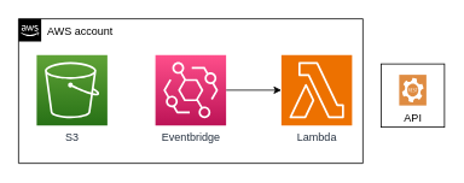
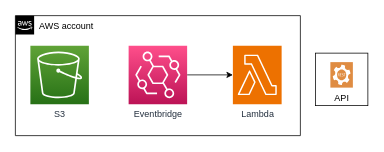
  <mxCell id="0" />
  <mxCell id="1" parent="0" />
  <mxCell id="2" value="" style="rounded=0;whiteSpace=wrap;html=1;" vertex="1" parent="1"><mxGeometry x="420" y="70" width="70" height="70" as="geometry" /></mxCell>
  <mxCell id="3" value="AWS account" style="points=[[0,0],[0.25,0],[0.5,0],[0.75,0],[1,0],[1,0.25],[1,0.5],[1,0.75],[1,1],[0.75,1],[0.5,1],[0.25,1],[0,1],[0,0.75],[0,0.5],[0,0.25]];outlineConnect=0;html=1;whiteSpace=wrap;fontSize=12;fontStyle=0;container=1;pointerEvents=0;collapsible=0;recursiveResize=0;shape=mxgraph.aws4.group;grIcon=mxgraph.aws4.group_aws_cloud_alt;verticalAlign=top;align=left;spacingLeft=30;dashed=0;" parent="1" vertex="1"><mxGeometry x="20" y="20" width="380" height="160" as="geometry" /></mxCell>
  <mxCell id="4" style="edgeStyle=orthogonalEdgeStyle;rounded=0;orthogonalLoop=1;jettySize=auto;html=1;entryX=0;entryY=0.5;entryDx=0;entryDy=0;entryPerimeter=0;" parent="3" source="5" target="7" edge="1"><mxGeometry relative="1" as="geometry"><mxPoint x="290" y="79" as="targetPoint" /></mxGeometry></mxCell>
  <mxCell id="5" value="Eventbridge" style="sketch=0;points=[[0,0,0],[0.25,0,0],[0.5,0,0],[0.75,0,0],[1,0,0],[0,1,0],[0.25,1,0],[0.5,1,0],[0.75,1,0],[1,1,0],[0,0.25,0],[0,0.5,0],[0,0.75,0],[1,0.25,0],[1,0.5,0],[1,0.75,0]];outlineConnect=0;fontColor=#232F3E;gradientColor=#FF4F8B;gradientDirection=north;fillColor=#BC1356;strokeColor=#ffffff;dashed=0;verticalLabelPosition=bottom;verticalAlign=top;align=center;html=1;fontSize=12;fontStyle=0;aspect=fixed;shape=mxgraph.aws4.resourceIcon;resIcon=mxgraph.aws4.eventbridge;" parent="3" vertex="1"><mxGeometry x="151" y="40" width="78" height="78" as="geometry" /></mxCell>
  <mxCell id="6" value="S3&lt;br&gt;" style="sketch=0;points=[[0,0,0],[0.25,0,0],[0.5,0,0],[0.75,0,0],[1,0,0],[0,1,0],[0.25,1,0],[0.5,1,0],[0.75,1,0],[1,1,0],[0,0.25,0],[0,0.5,0],[0,0.75,0],[1,0.25,0],[1,0.5,0],[1,0.75,0]];outlineConnect=0;fontColor=#232F3E;gradientColor=#60A337;gradientDirection=north;fillColor=#277116;strokeColor=#ffffff;dashed=0;verticalLabelPosition=bottom;verticalAlign=top;align=center;html=1;fontSize=12;fontStyle=0;aspect=fixed;shape=mxgraph.aws4.resourceIcon;resIcon=mxgraph.aws4.s3;" parent="3" vertex="1"><mxGeometry x="20" y="40" width="78" height="78" as="geometry" /></mxCell>
- <mxCell id="7" value="Lambda" style="sketch=0;points=[[0,0,0],[0.25,0,0],[0.5,0,0],[0.75,0,0],[1,0,0],[0,1,0],[0.25,1,0],[0.5,1,0],[0.75,1,0],[1,1,0],[0,0.25,0],[0,0.5,0],[0,0.75,0],[1,0.25,0],[1,0.5,0],[1,0.75,0]];outlineConnect=0;fontColor=#232F3E;fillColor=#ED7100;strokeColor=#ffffff;dashed=0;verticalLabelPosition=bottom;verticalAlign=top;align=center;html=1;fontSize=12;fontStyle=0;aspect=fixed;shape=mxgraph.aws4.resourceIcon;resIcon=mxgraph.aws4.lambda;" parent="3" vertex="1"><mxGeometry x="290" y="40" width="78" height="78" as="geometry" /></mxCell>
+ <mxCell id="7" value="Lambda" style="sketch=0;points=[[0,0,0],[0.25,0,0],[0.5,0,0],[0.75,0,0],[1,0,0],[0,1,0],[0.25,1,0],[0.5,1,0],[0.75,1,0],[1,1,0],[0,0.25,0],[0,0.5,0],[0,0.75,0],[1,0.25,0],[1,0.5,0],[1,0.75,0]];outlineConnect=0;fontColor=#232F3E;fillColor=#ED7100;strokeColor=#ffffff;dashed=0;verticalLabelPosition=bottom;verticalAlign=top;align=center;html=1;fontSize=12;fontStyle=0;aspect=fixed;shape=mxgraph.aws4.resourceIcon;resIcon=mxgraph.aws4.lambda;" parent="3" vertex="1"><mxGeometry x="290" y="40" width="65" height="78" as="geometry" /></mxCell>
  <mxCell id="8" value="API" style="sketch=0;pointerEvents=1;shadow=0;dashed=0;html=1;strokeColor=none;fillColor=#DF8C42;labelPosition=center;verticalLabelPosition=bottom;verticalAlign=top;align=center;outlineConnect=0;shape=mxgraph.veeam2.restful_api;" parent="1" vertex="1"><mxGeometry x="440" y="82" width="30" height="34" as="geometry" /></mxCell>
